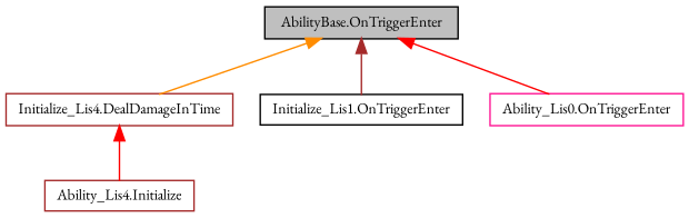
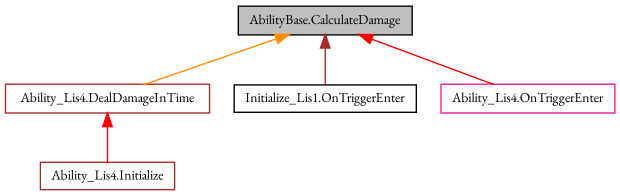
  digraph {
    fontname="EB Garamond"
    rankdir=TB
    node [color=black fontname="EB Garamond" fontsize=10 shape=record]
    edge [color=red dir=back fontname="EB Garamond" fontsize=10 labelfontname=Helvetica labelfontsize=10 style=solid]
-   n1 [fillcolor=grey75 fontcolor=black height=0.2 label="AbilityBase.OnTriggerEnter" style=filled width=0.4]
-   n2 [color=brown height=0.2 label="Initialize_Lis4.DealDamageInTime" width=0.4]
+   n1 [fillcolor=grey75 fontcolor=black height=0.2 label="AbilityBase.CalculateDamage" style=filled width=0.4]
+   n2 [color=brown height=0.2 label="Ability_Lis4.DealDamageInTime" width=0.4]
    n3 [height=0.2 label="Initialize_Lis1.OnTriggerEnter" width=0.4]
-   n4 [color=deeppink height=0.2 label="Ability_Lis0.OnTriggerEnter" width=0.4]
+   n4 [color=deeppink height=0.2 label="Ability_Lis4.OnTriggerEnter" width=0.4]
    n5 [color=brown height=0.2 label="Ability_Lis4.Initialize" width=0.4]
    n1 -> n2 [color=darkorange]
    n1 -> n3 [color=brown]
    n1 -> n4
    n2 -> n5
  }
